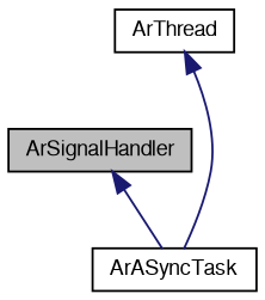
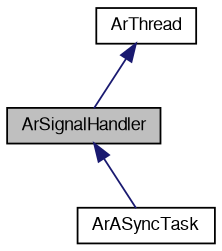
  digraph {
    node [color=black fillcolor=white fontname=FreeSans fontsize=10 shape=record style=filled]
    edge [color=midnightblue dir=back fontname=FreeSans fontsize=10 labelfontname=FreeSans labelfontsize=10 style=solid]
    n1 [fillcolor=grey75 fontcolor=black height=0.2 label=ArSignalHandler width=0.4]
    n2 [height=0.2 label=ArASyncTask width=0.4]
    n3 [height=0.2 label=ArThread width=0.4]
    n1 -> n2
-   n3 -> n2
+   n3 -> n1
  }
